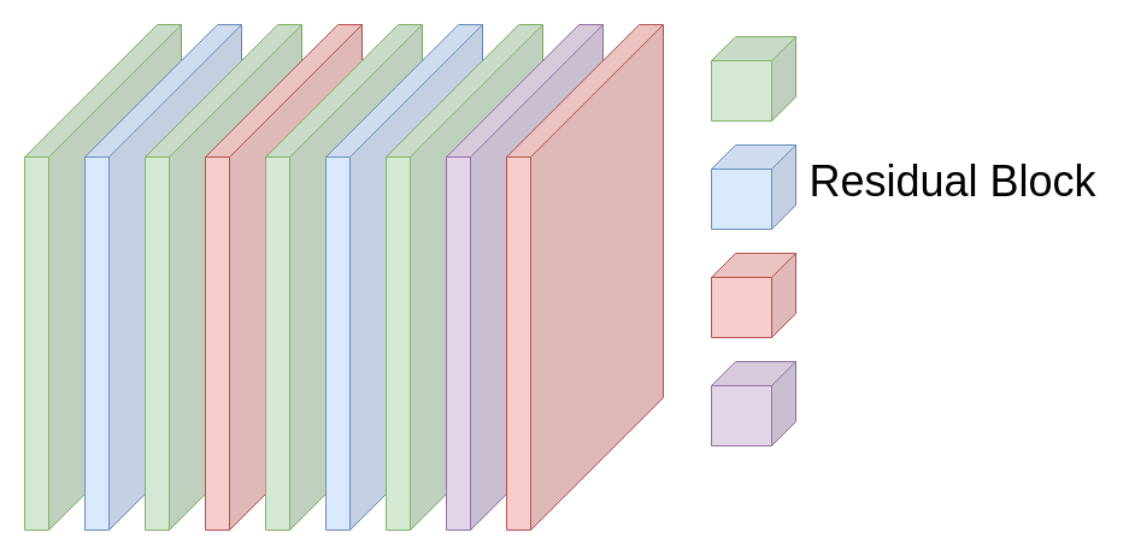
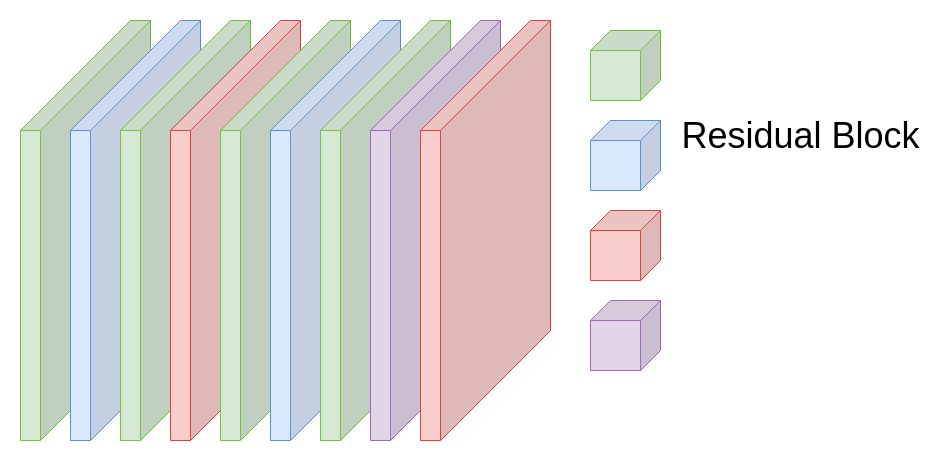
  <mxCell id="0" />
  <mxCell id="1" parent="0" />
  <mxCell id="2" value="" style="shape=cube;whiteSpace=wrap;html=1;boundedLbl=1;backgroundOutline=1;darkOpacity=0.05;darkOpacity2=0.1;size=110;direction=east;flipH=1;fillColor=#d5e8d4;strokeColor=#82b366;" vertex="1" parent="1"><mxGeometry x="20" y="20" width="130" height="420" as="geometry" /></mxCell>
  <mxCell id="3" value="" style="shape=cube;whiteSpace=wrap;html=1;boundedLbl=1;backgroundOutline=1;darkOpacity=0.05;darkOpacity2=0.1;size=110;direction=east;flipH=1;fillColor=#dae8fc;strokeColor=#6c8ebf;" vertex="1" parent="1"><mxGeometry x="70" y="20" width="130" height="420" as="geometry" /></mxCell>
  <mxCell id="4" value="" style="shape=cube;whiteSpace=wrap;html=1;boundedLbl=1;backgroundOutline=1;darkOpacity=0.05;darkOpacity2=0.1;size=110;direction=east;flipH=1;fillColor=#d5e8d4;strokeColor=#82b366;" vertex="1" parent="1"><mxGeometry x="120" y="20" width="130" height="420" as="geometry" /></mxCell>
  <mxCell id="5" value="" style="shape=cube;whiteSpace=wrap;html=1;boundedLbl=1;backgroundOutline=1;darkOpacity=0.05;darkOpacity2=0.1;size=110;direction=east;flipH=1;fillColor=#f8cecc;strokeColor=#b85450;" vertex="1" parent="1"><mxGeometry x="170" y="20" width="130" height="420" as="geometry" /></mxCell>
  <mxCell id="6" value="" style="shape=cube;whiteSpace=wrap;html=1;boundedLbl=1;backgroundOutline=1;darkOpacity=0.05;darkOpacity2=0.1;size=110;direction=east;flipH=1;fillColor=#d5e8d4;strokeColor=#82b366;" vertex="1" parent="1"><mxGeometry x="220" y="20" width="130" height="420" as="geometry" /></mxCell>
  <mxCell id="7" value="" style="shape=cube;whiteSpace=wrap;html=1;boundedLbl=1;backgroundOutline=1;darkOpacity=0.05;darkOpacity2=0.1;size=110;direction=east;flipH=1;fillColor=#dae8fc;strokeColor=#6c8ebf;" vertex="1" parent="1"><mxGeometry x="270" y="20" width="130" height="420" as="geometry" /></mxCell>
  <mxCell id="8" value="" style="shape=cube;whiteSpace=wrap;html=1;boundedLbl=1;backgroundOutline=1;darkOpacity=0.05;darkOpacity2=0.1;size=110;direction=east;flipH=1;fillColor=#d5e8d4;strokeColor=#82b366;" vertex="1" parent="1"><mxGeometry x="320" y="20" width="130" height="420" as="geometry" /></mxCell>
  <mxCell id="9" value="" style="shape=cube;whiteSpace=wrap;html=1;boundedLbl=1;backgroundOutline=1;darkOpacity=0.05;darkOpacity2=0.1;size=110;direction=east;flipH=1;fillColor=#e1d5e7;strokeColor=#9673a6;" vertex="1" parent="1"><mxGeometry x="370" y="20" width="130" height="420" as="geometry" /></mxCell>
  <mxCell id="10" value="" style="shape=cube;whiteSpace=wrap;html=1;boundedLbl=1;backgroundOutline=1;darkOpacity=0.05;darkOpacity2=0.1;size=110;direction=east;flipH=1;fillColor=#f8cecc;strokeColor=#b85450;" vertex="1" parent="1"><mxGeometry x="420" y="20" width="130" height="420" as="geometry" /></mxCell>
  <mxCell id="11" value="" style="shape=cube;whiteSpace=wrap;html=1;boundedLbl=1;backgroundOutline=1;darkOpacity=0.05;darkOpacity2=0.1;flipV=0;flipH=1;fillColor=#d5e8d4;strokeColor=#82b366;" vertex="1" parent="1"><mxGeometry x="590" y="30" width="70" height="70" as="geometry" /></mxCell>
  <mxCell id="12" value="" style="shape=cube;whiteSpace=wrap;html=1;boundedLbl=1;backgroundOutline=1;darkOpacity=0.05;darkOpacity2=0.1;flipV=0;flipH=1;fillColor=#dae8fc;strokeColor=#6c8ebf;" vertex="1" parent="1"><mxGeometry x="590" y="120" width="70" height="70" as="geometry" /></mxCell>
- <mxCell id="13" value="&lt;font style=&quot;font-size: 36px;&quot;&gt;Residual Block&lt;br&gt;&lt;/font&gt;" style="text;html=1;align=center;verticalAlign=middle;resizable=0;points=[];autosize=1;strokeColor=none;fillColor=none;" vertex="1" parent="1"><mxGeometry x="660" y="120" width="260" height="60" as="geometry" /></mxCell>
+ <mxCell id="13" value="&lt;font style=&quot;font-size: 36px;&quot;&gt;Residual Block&lt;br&gt;&lt;/font&gt;" style="text;html=1;align=center;verticalAlign=middle;resizable=0;points=[];autosize=1;strokeColor=none;fillColor=none;" vertex="1" parent="1"><mxGeometry x="670" y="105" width="260" height="60" as="geometry" /></mxCell>
  <mxCell id="14" value="" style="shape=cube;whiteSpace=wrap;html=1;boundedLbl=1;backgroundOutline=1;darkOpacity=0.05;darkOpacity2=0.1;flipV=0;flipH=1;fillColor=#f8cecc;strokeColor=#b85450;" vertex="1" parent="1"><mxGeometry x="590" y="210" width="70" height="70" as="geometry" /></mxCell>
  <mxCell id="15" value="" style="shape=cube;whiteSpace=wrap;html=1;boundedLbl=1;backgroundOutline=1;darkOpacity=0.05;darkOpacity2=0.1;flipV=0;flipH=1;fillColor=#e1d5e7;strokeColor=#9673a6;" vertex="1" parent="1"><mxGeometry x="590" y="300" width="70" height="70" as="geometry" /></mxCell>
